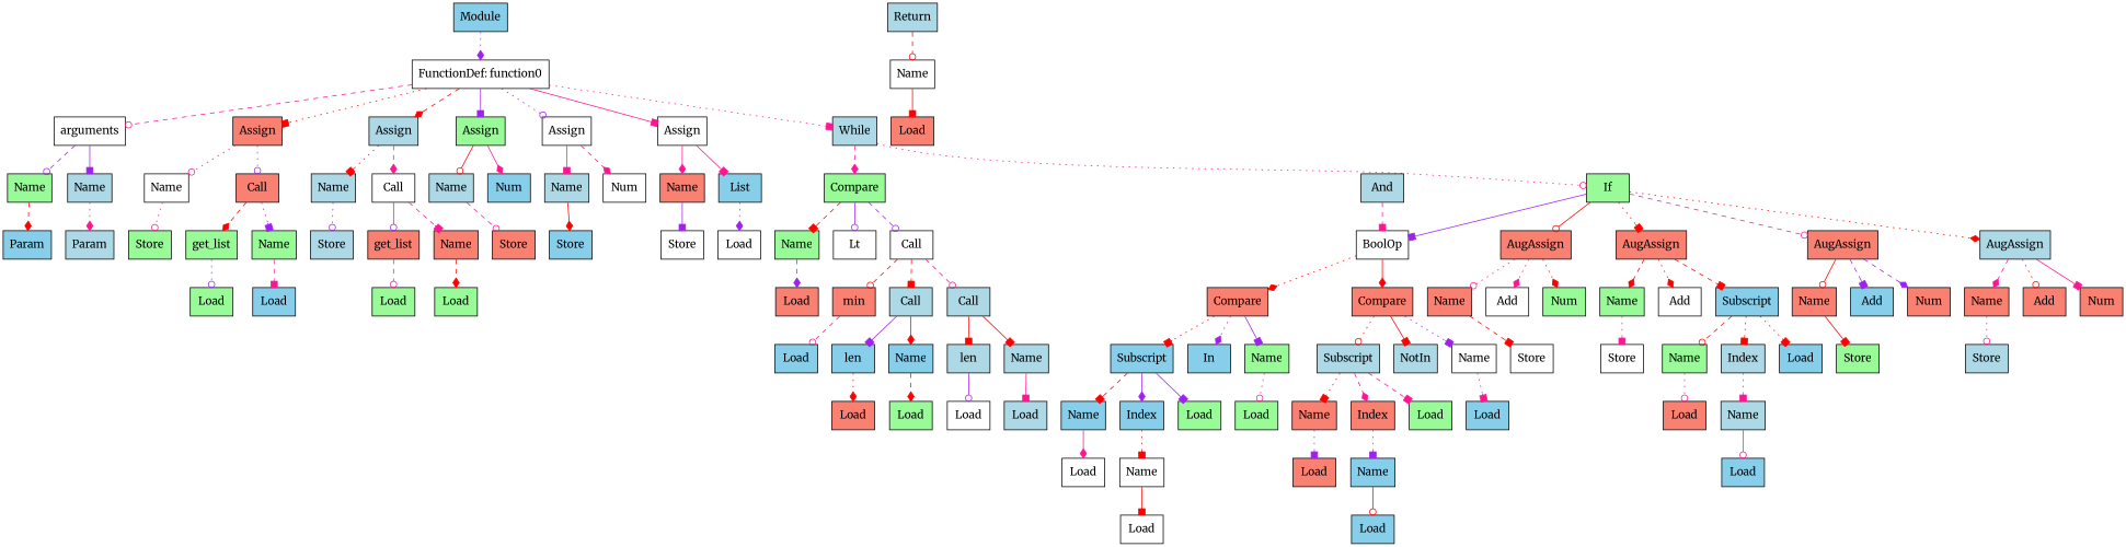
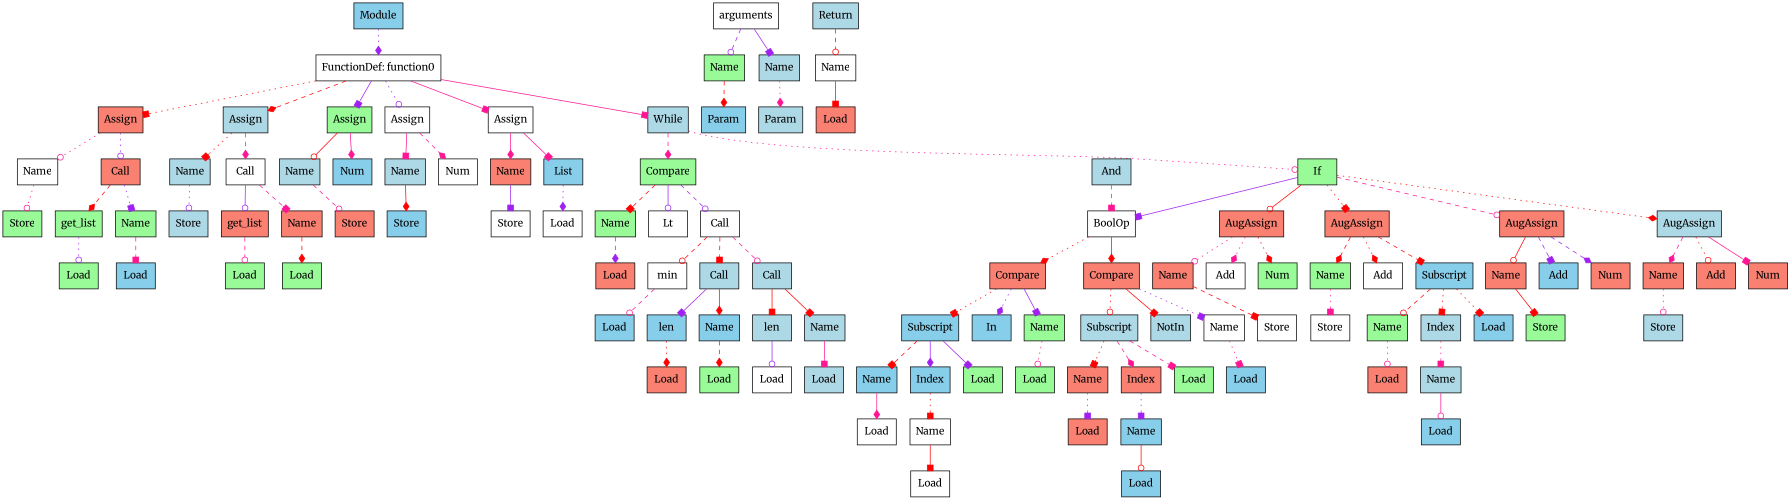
  digraph {
    fontname=Merriweather
    node [fillcolor=salmon fontname=Merriweather shape=rect style=filled]
    edge [arrowhead=box color=red fontname=Merriweather style=dotted]
    n1 [fillcolor=skyblue label=Module]
    n2 [fillcolor=white label="FunctionDef: function0"]
    n3 [fillcolor=white label=arguments]
    n4 [label=Assign]
    n5 [fillcolor=lightblue label=Assign]
    n6 [fillcolor=palegreen label=Assign]
    n7 [fillcolor=white label=Assign]
    n8 [fillcolor=white label=Assign]
    n9 [fillcolor=lightblue label=While]
    n10 [fillcolor=palegreen label=Name]
    n11 [fillcolor=lightblue label=Name]
    n12 [fillcolor=white label=Name]
    n13 [label=Call]
    n14 [fillcolor=lightblue label=Name]
    n15 [fillcolor=white label=Call]
    n16 [fillcolor=lightblue label=Name]
    n17 [fillcolor=skyblue label=Num]
    n18 [fillcolor=lightblue label=Name]
    n19 [fillcolor=white label=Num]
    n20 [label=Name]
    n21 [fillcolor=skyblue label=List]
    n22 [fillcolor=palegreen label=Compare]
    n23 [fillcolor=palegreen label=If]
    n24 [fillcolor=lightblue label=Return]
    n25 [fillcolor=white label=Name]
    n26 [fillcolor=skyblue label=Param]
    n27 [fillcolor=lightblue label=Param]
    n28 [fillcolor=palegreen label=Store]
    n29 [fillcolor=palegreen label=get_list]
    n30 [fillcolor=palegreen label=Name]
    n31 [fillcolor=lightblue label=Store]
    n32 [label=get_list]
    n33 [label=Name]
    n34 [label=Store]
    n35 [fillcolor=skyblue label=Store]
    n36 [fillcolor=white label=Store]
    n37 [fillcolor=white label=Load]
    n38 [fillcolor=palegreen label=Name]
    n39 [fillcolor=white label=Lt]
    n40 [fillcolor=white label=Call]
    n41 [fillcolor=white label=BoolOp]
    n42 [label=AugAssign]
    n43 [label=AugAssign]
    n44 [label=AugAssign]
    n45 [fillcolor=lightblue label=AugAssign]
    n46 [label=Load]
    n47 [fillcolor=palegreen label=Load]
    n48 [fillcolor=skyblue label=Load]
    n49 [fillcolor=palegreen label=Load]
    n50 [fillcolor=palegreen label=Load]
    n51 [label=Load]
-   n52 [label=min]
+   n52 [fillcolor=white label=min]
    n53 [fillcolor=lightblue label=Call]
    n54 [fillcolor=lightblue label=Call]
    n55 [label=Compare]
    n56 [label=Compare]
    n57 [label=Name]
    n58 [fillcolor=white label=Add]
    n59 [fillcolor=palegreen label=Num]
    n60 [fillcolor=palegreen label=Name]
    n61 [fillcolor=white label=Add]
    n62 [fillcolor=skyblue label=Subscript]
    n63 [label=Name]
    n64 [fillcolor=skyblue label=Add]
    n65 [label=Num]
    n66 [label=Name]
    n67 [label=Add]
    n68 [label=Num]
    n69 [fillcolor=skyblue label=Load]
    n70 [fillcolor=skyblue label=len]
    n71 [fillcolor=skyblue label=Name]
    n72 [fillcolor=lightblue label=len]
    n73 [fillcolor=lightblue label=Name]
    n74 [fillcolor=lightblue label=And]
    n75 [fillcolor=skyblue label=Subscript]
    n76 [fillcolor=skyblue label=In]
    n77 [fillcolor=palegreen label=Name]
    n78 [fillcolor=lightblue label=Subscript]
    n79 [fillcolor=lightblue label=NotIn]
    n80 [fillcolor=white label=Name]
    n81 [fillcolor=white label=Store]
    n82 [fillcolor=white label=Store]
    n83 [fillcolor=palegreen label=Name]
    n84 [fillcolor=lightblue label=Index]
    n85 [fillcolor=skyblue label=Load]
    n86 [fillcolor=palegreen label=Store]
    n87 [fillcolor=lightblue label=Store]
    n88 [label=Load]
    n89 [fillcolor=palegreen label=Load]
    n90 [fillcolor=white label=Load]
    n91 [fillcolor=lightblue label=Load]
    n92 [fillcolor=skyblue label=Name]
    n93 [fillcolor=skyblue label=Index]
    n94 [fillcolor=palegreen label=Load]
    n95 [fillcolor=palegreen label=Load]
    n96 [label=Name]
    n97 [label=Index]
    n98 [fillcolor=palegreen label=Load]
    n99 [fillcolor=skyblue label=Load]
    n100 [label=Load]
    n101 [fillcolor=lightblue label=Name]
    n102 [fillcolor=white label=Load]
    n103 [fillcolor=white label=Name]
    n104 [label=Load]
    n105 [fillcolor=skyblue label=Name]
    n106 [fillcolor=skyblue label=Load]
    n107 [fillcolor=white label=Load]
    n108 [fillcolor=skyblue label=Load]
    n1 -> n2 [arrowhead=diamond color=purple]
-   n2 -> n3 [arrowhead=odot color=deeppink style=dashed]
    n2 -> n4
    n2 -> n5 [arrowhead=diamond style=dashed]
    n2 -> n6 [color=purple style=solid]
    n2 -> n7 [arrowhead=odot color=purple]
    n2 -> n8 [color=deeppink style=solid]
-   n2 -> n9 [color=deeppink]
+   n2 -> n9 [color=deeppink style=solid]
    n3 -> n10 [arrowhead=odot color=purple style=dashed]
    n3 -> n11 [color=purple style=solid]
    n4 -> n12 [arrowhead=odot color=deeppink]
    n4 -> n13 [arrowhead=odot color=purple]
    n5 -> n14
    n5 -> n15 [arrowhead=diamond color=deeppink style=dashed]
    n6 -> n16 [arrowhead=odot style=solid]
    n6 -> n17 [arrowhead=diamond color=deeppink style=solid]
    n7 -> n18 [color=deeppink style=solid]
    n7 -> n19 [arrowhead=diamond color=deeppink style=dashed]
    n8 -> n20 [arrowhead=diamond color=deeppink style=solid]
    n8 -> n21 [color=deeppink style=solid]
    n9 -> n22 [arrowhead=diamond color=deeppink style=dashed]
    n9 -> n23 [arrowhead=odot color=deeppink]
    n10 -> n26 [arrowhead=diamond style=dashed]
    n11 -> n27 [arrowhead=diamond color=deeppink]
    n12 -> n28 [arrowhead=odot color=deeppink]
    n13 -> n29 [arrowhead=diamond style=dashed]
    n13 -> n30 [color=purple]
    n14 -> n31 [arrowhead=odot color=purple]
    n15 -> n32 [arrowhead=odot color=purple style=solid]
    n15 -> n33 [color=deeppink style=dashed]
    n16 -> n34 [arrowhead=odot color=deeppink style=dashed]
    n18 -> n35 [arrowhead=diamond style=solid]
    n20 -> n36 [color=purple style=solid]
    n21 -> n37 [arrowhead=diamond color=purple]
    n22 -> n38 [style=dashed]
    n22 -> n39 [arrowhead=odot color=purple style=solid]
    n22 -> n40 [arrowhead=odot color=purple style=dashed]
    n23 -> n41 [color=purple style=solid]
    n23 -> n42 [arrowhead=odot style=solid]
    n23 -> n43
    n23 -> n44 [arrowhead=odot color=deeppink style=dashed]
    n23 -> n45 [arrowhead=diamond]
    n24 -> n25 [arrowhead=odot style=dashed]
    n25 -> n46 [style=solid]
    n29 -> n47 [arrowhead=odot color=purple]
    n30 -> n48 [color=deeppink style=dashed]
    n32 -> n49 [arrowhead=odot color=deeppink style=dashed]
    n33 -> n50 [arrowhead=diamond style=dashed]
    n38 -> n51 [arrowhead=diamond color=purple style=dashed]
    n40 -> n52 [arrowhead=odot style=dashed]
    n40 -> n53 [style=dashed]
    n40 -> n54 [arrowhead=odot color=deeppink style=dashed]
    n41 -> n55 [arrowhead=diamond]
    n41 -> n56 [arrowhead=diamond style=solid]
    n42 -> n57 [arrowhead=odot color=deeppink]
    n42 -> n58 [arrowhead=diamond color=deeppink]
    n42 -> n59 [arrowhead=diamond]
    n43 -> n60 [arrowhead=diamond style=dashed]
    n43 -> n61 [arrowhead=diamond]
    n43 -> n62 [style=dashed]
    n44 -> n63 [arrowhead=odot style=solid]
    n44 -> n64 [color=purple style=dashed]
    n44 -> n65 [arrowhead=diamond color=purple style=dashed]
    n45 -> n66 [arrowhead=diamond color=deeppink style=dashed]
    n45 -> n67 [arrowhead=odot]
    n45 -> n68 [color=deeppink style=solid]
    n52 -> n69 [arrowhead=odot color=deeppink style=dashed]
    n53 -> n70 [color=purple style=solid]
    n53 -> n71 [arrowhead=diamond style=solid]
    n54 -> n72 [style=solid]
    n54 -> n73 [style=solid]
    n55 -> n75
    n55 -> n76 [arrowhead=diamond color=purple]
    n55 -> n77 [color=purple style=solid]
    n56 -> n78 [arrowhead=odot]
    n56 -> n79 [style=solid]
    n56 -> n80 [color=purple]
    n57 -> n81 [style=dashed]
    n60 -> n82 [color=deeppink]
    n62 -> n83 [arrowhead=odot style=dashed]
    n62 -> n84
    n62 -> n85
    n63 -> n86 [style=solid]
    n66 -> n87 [arrowhead=odot color=deeppink]
    n70 -> n88 [arrowhead=diamond]
    n71 -> n89 [arrowhead=diamond style=dashed]
    n72 -> n90 [arrowhead=odot color=purple style=solid]
    n73 -> n91 [color=deeppink style=solid]
    n74 -> n41 [color=deeppink style=dashed]
    n75 -> n92 [style=dashed]
    n75 -> n93 [arrowhead=diamond color=purple style=solid]
    n75 -> n94 [color=purple style=solid]
    n77 -> n95 [arrowhead=odot color=deeppink]
    n78 -> n96
    n78 -> n97 [arrowhead=diamond color=deeppink style=dashed]
    n78 -> n98 [color=deeppink style=dashed]
    n80 -> n99 [color=deeppink]
    n83 -> n100 [arrowhead=odot color=deeppink]
    n84 -> n101 [color=deeppink]
    n92 -> n102 [arrowhead=diamond color=deeppink style=solid]
    n93 -> n103
    n96 -> n104 [color=purple]
    n97 -> n105 [color=purple]
    n101 -> n106 [arrowhead=odot color=deeppink style=solid]
    n103 -> n107 [style=solid]
    n105 -> n108 [arrowhead=odot style=solid]
  }
